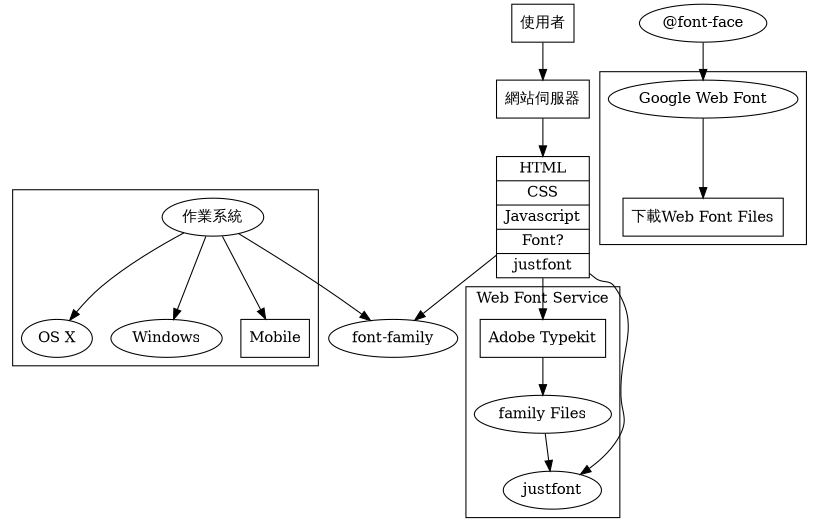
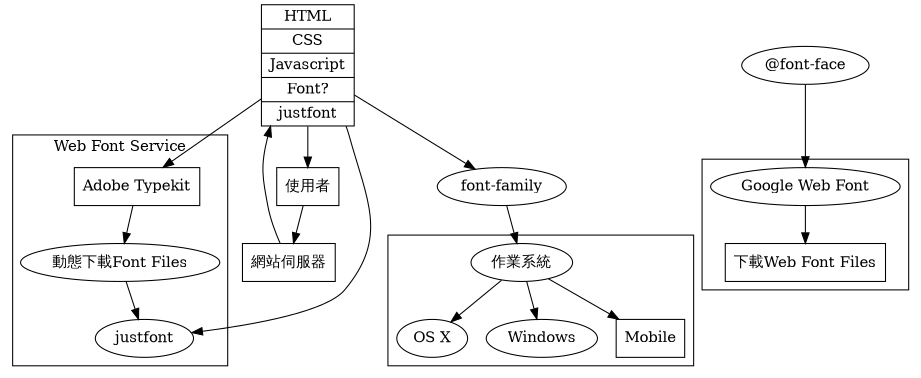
  digraph {
    n1 [label="作業系統"]
    "OS X"
    Windows
    Mobile [shape=box]
    n5 [label="Google Web Font"]
    "下載Web Font Files" [shape=box]
    "Adobe Typekit" [shape=box]
-   "動態下載Font Files" [label="family Files"]
+   "動態下載Font Files"
    justfont
    n10 [label="網站伺服器" shape=rect]
    n11 [label="{ HTML | CSS | Javascript | Font? | justfont}" shape=record]
    n12 [label="使用者" shape=rect]
    n13 [label="font-family"]
    n14 [label="@font-face"]
    subgraph cluster_1 {
      n1
      "OS X"
      Windows
      Mobile
    }
    subgraph cluster_2 {
      n5
      "下載Web Font Files"
    }
    subgraph cluster_3 {
      label="Web Font Service"
      "Adobe Typekit"
      "動態下載Font Files"
      justfont
    }
    n1 -> "OS X"
    n1 -> Windows
    n1 -> Mobile
    n5 -> "下載Web Font Files"
    "Adobe Typekit" -> "動態下載Font Files"
    "動態下載Font Files" -> justfont
    n10 -> n11
    n11 -> "Adobe Typekit"
    n11 -> justfont
+   n11 -> n12
    n11 -> n13
    n12 -> n10
-   n1 -> n13
+   n13 -> n1
    n14 -> n5
  }
